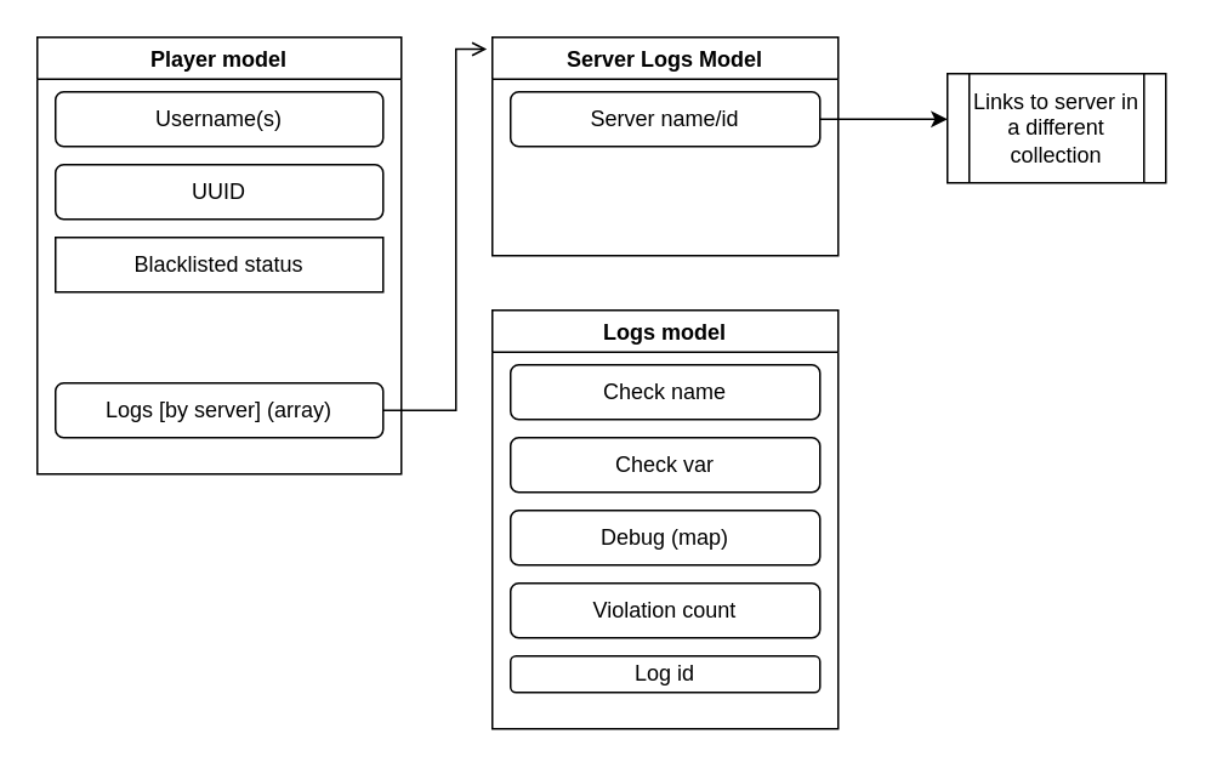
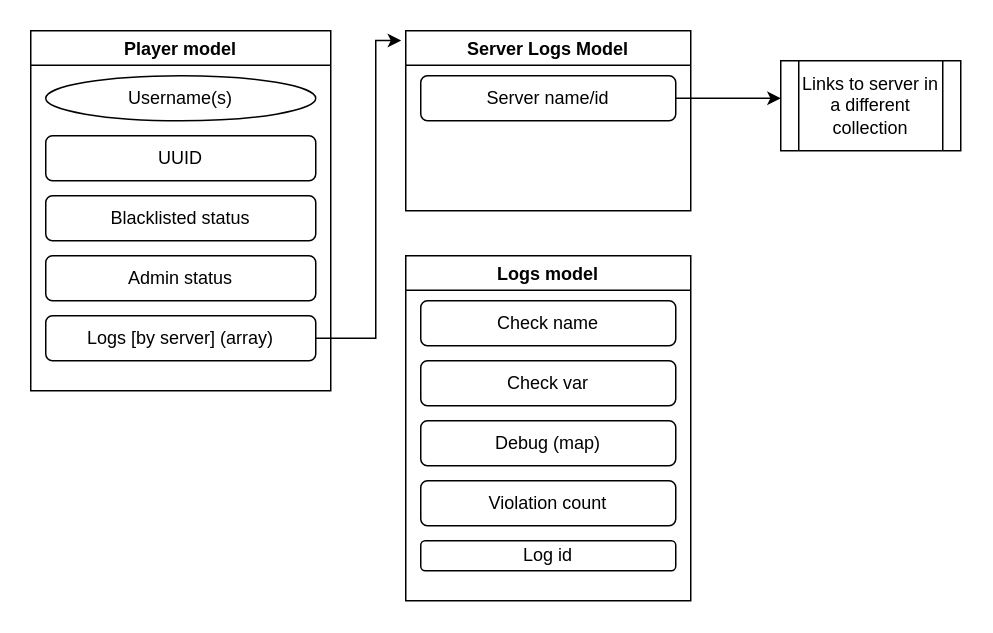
  <mxCell id="0" />
  <mxCell id="1" parent="0" />
  <mxCell id="2" value="Player model" style="swimlane;" vertex="1" parent="1"><mxGeometry x="20" y="20" width="200" height="240" as="geometry" /></mxCell>
- <mxCell id="3" value="Username(s)" style="rounded=1;whiteSpace=wrap;html=1;" vertex="1" parent="2"><mxGeometry x="10" y="30" width="180" height="30" as="geometry" /></mxCell>
+ <mxCell id="3" value="Username(s)" style="ellipse;whiteSpace=wrap;html=1;" vertex="1" parent="2"><mxGeometry x="10" y="30" width="180" height="30" as="geometry" /></mxCell>
  <mxCell id="4" value="UUID" style="rounded=1;whiteSpace=wrap;html=1;" vertex="1" parent="2"><mxGeometry x="10" y="70" width="180" height="30" as="geometry" /></mxCell>
- <mxCell id="5" value="Blacklisted status" style="whiteSpace=wrap;html=1;rounded=0;" vertex="1" parent="2"><mxGeometry x="10" y="110" width="180" height="30" as="geometry" /></mxCell>
+ <mxCell id="5" value="Blacklisted status" style="rounded=1;whiteSpace=wrap;html=1;" vertex="1" parent="2"><mxGeometry x="10" y="110" width="180" height="30" as="geometry" /></mxCell>
+ <mxCell id="6" value="Admin status" style="rounded=1;whiteSpace=wrap;html=1;" vertex="1" parent="2"><mxGeometry x="10" y="150" width="180" height="30" as="geometry" /></mxCell>
  <mxCell id="7" value="Logs [by server] (array)" style="rounded=1;whiteSpace=wrap;html=1;" vertex="1" parent="2"><mxGeometry x="10" y="190" width="180" height="30" as="geometry" /></mxCell>
  <mxCell id="8" value="Server Logs Model" style="swimlane;" vertex="1" parent="1"><mxGeometry x="270" y="20" width="190" height="120" as="geometry" /></mxCell>
  <mxCell id="9" value="Server name/id" style="rounded=1;whiteSpace=wrap;html=1;" vertex="1" parent="8"><mxGeometry x="10" y="30" width="170" height="30" as="geometry" /></mxCell>
- <mxCell id="10" style="edgeStyle=orthogonalEdgeStyle;rounded=0;orthogonalLoop=1;jettySize=auto;html=1;exitX=1;exitY=0.5;exitDx=0;exitDy=0;entryX=-0.016;entryY=0.054;entryDx=0;entryDy=0;entryPerimeter=0;endArrow=open;" edge="1" parent="1" source="7" target="8"><mxGeometry relative="1" as="geometry"><Array as="points"><mxPoint x="250" y="225" /><mxPoint x="250" y="27" /></Array></mxGeometry></mxCell>
+ <mxCell id="10" style="edgeStyle=orthogonalEdgeStyle;rounded=0;orthogonalLoop=1;jettySize=auto;html=1;exitX=1;exitY=0.5;exitDx=0;exitDy=0;entryX=-0.016;entryY=0.054;entryDx=0;entryDy=0;entryPerimeter=0;" edge="1" parent="1" source="7" target="8"><mxGeometry relative="1" as="geometry"><Array as="points"><mxPoint x="250" y="225" /><mxPoint x="250" y="27" /></Array></mxGeometry></mxCell>
  <mxCell id="11" style="edgeStyle=orthogonalEdgeStyle;rounded=0;orthogonalLoop=1;jettySize=auto;html=1;exitX=1;exitY=0.5;exitDx=0;exitDy=0;" edge="1" parent="1" source="9"><mxGeometry relative="1" as="geometry"><mxPoint x="520" y="65" as="targetPoint" /></mxGeometry></mxCell>
  <mxCell id="12" value="Links to server in a different collection" style="shape=process;whiteSpace=wrap;html=1;backgroundOutline=1;" vertex="1" parent="1"><mxGeometry x="520" y="40" width="120" height="60" as="geometry" /></mxCell>
  <mxCell id="13" value="Logs model" style="swimlane;" vertex="1" parent="1"><mxGeometry x="270" y="170" width="190" height="230" as="geometry" /></mxCell>
  <mxCell id="14" value="Check name" style="rounded=1;whiteSpace=wrap;html=1;" vertex="1" parent="13"><mxGeometry x="10" y="30" width="170" height="30" as="geometry" /></mxCell>
  <mxCell id="15" value="Check var" style="rounded=1;whiteSpace=wrap;html=1;" vertex="1" parent="13"><mxGeometry x="10" y="70" width="170" height="30" as="geometry" /></mxCell>
  <mxCell id="16" value="Debug (map)" style="rounded=1;whiteSpace=wrap;html=1;" vertex="1" parent="13"><mxGeometry x="10" y="110" width="170" height="30" as="geometry" /></mxCell>
  <mxCell id="17" value="Violation count" style="rounded=1;whiteSpace=wrap;html=1;" vertex="1" parent="13"><mxGeometry x="10" y="150" width="170" height="30" as="geometry" /></mxCell>
  <mxCell id="18" value="Log id" style="rounded=1;whiteSpace=wrap;html=1;" vertex="1" parent="13"><mxGeometry x="10" y="190" width="170" height="20" as="geometry" /></mxCell>
